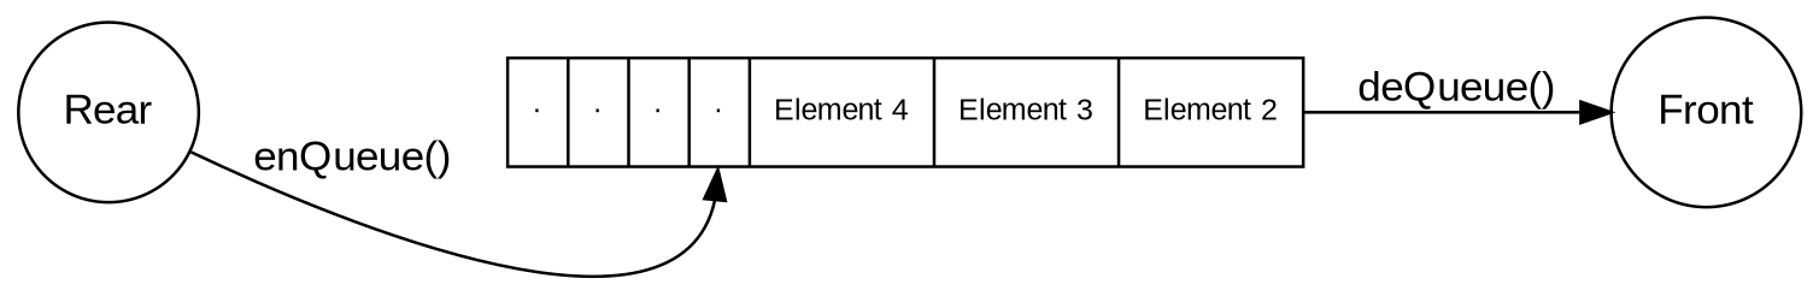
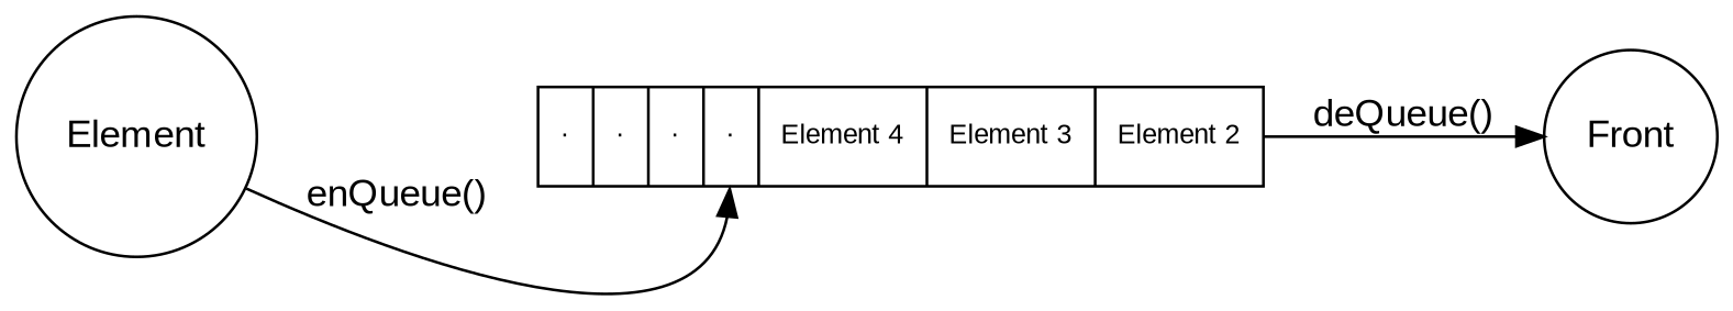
  digraph {
    rankdir=LR
    fontname="Liberation Sans"
    node [shape=circle fontname="Liberation Sans"]
    edge [fontname="Liberation Sans"]
    n1 [label=Front]
-   n2 [label=Rear]
+   n2 [label=Element]
    n3 [fontsize=10 label="{ <tail> · | · | <data1> · | <data2> · | <data4> Element 4 |<data3> Element 3 | <head> Element 2 }" shape=record]
    n2 -> n3 [headport=data2 label="enQueue()"]
    n3 -> n1 [label="deQueue()" tailport=head]
  }
